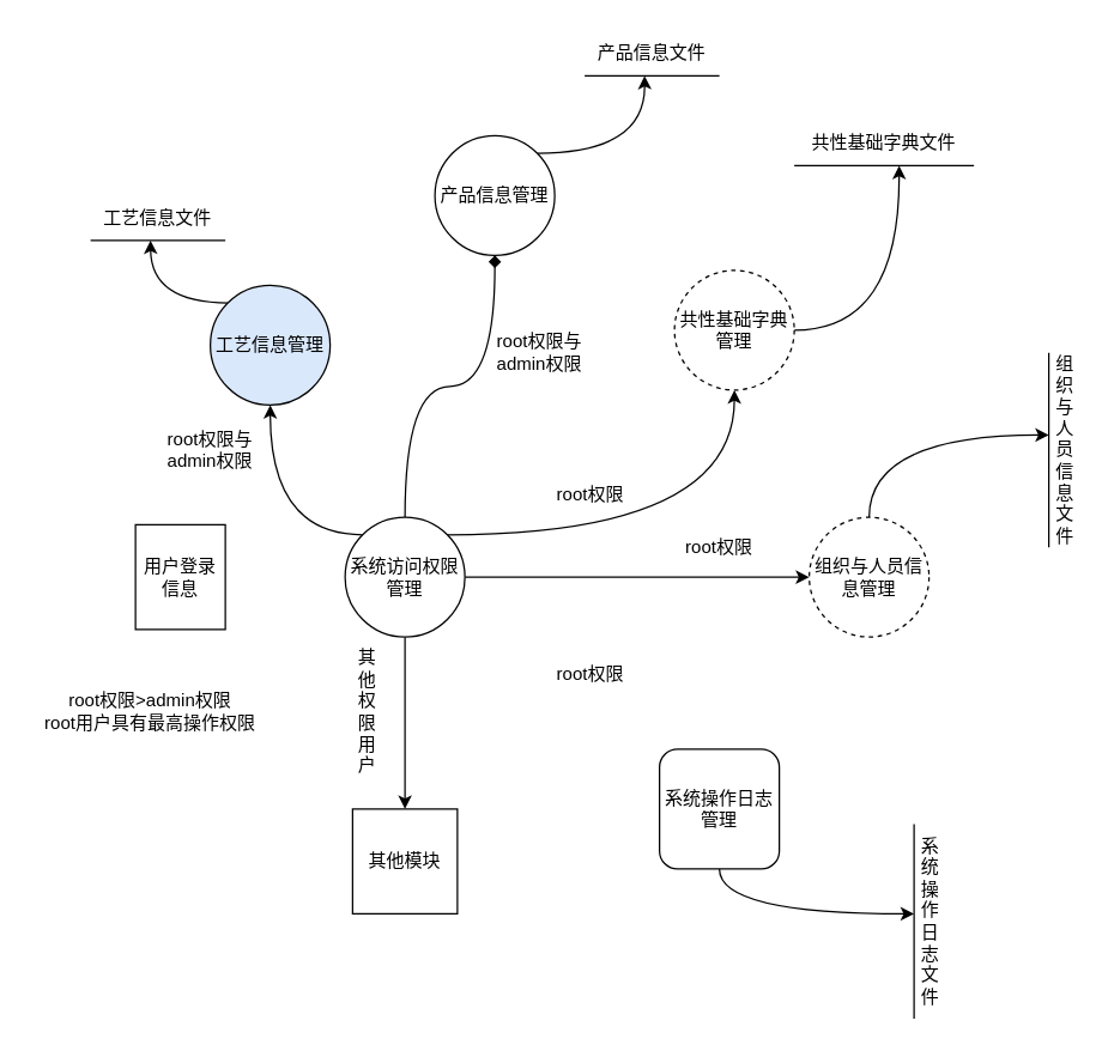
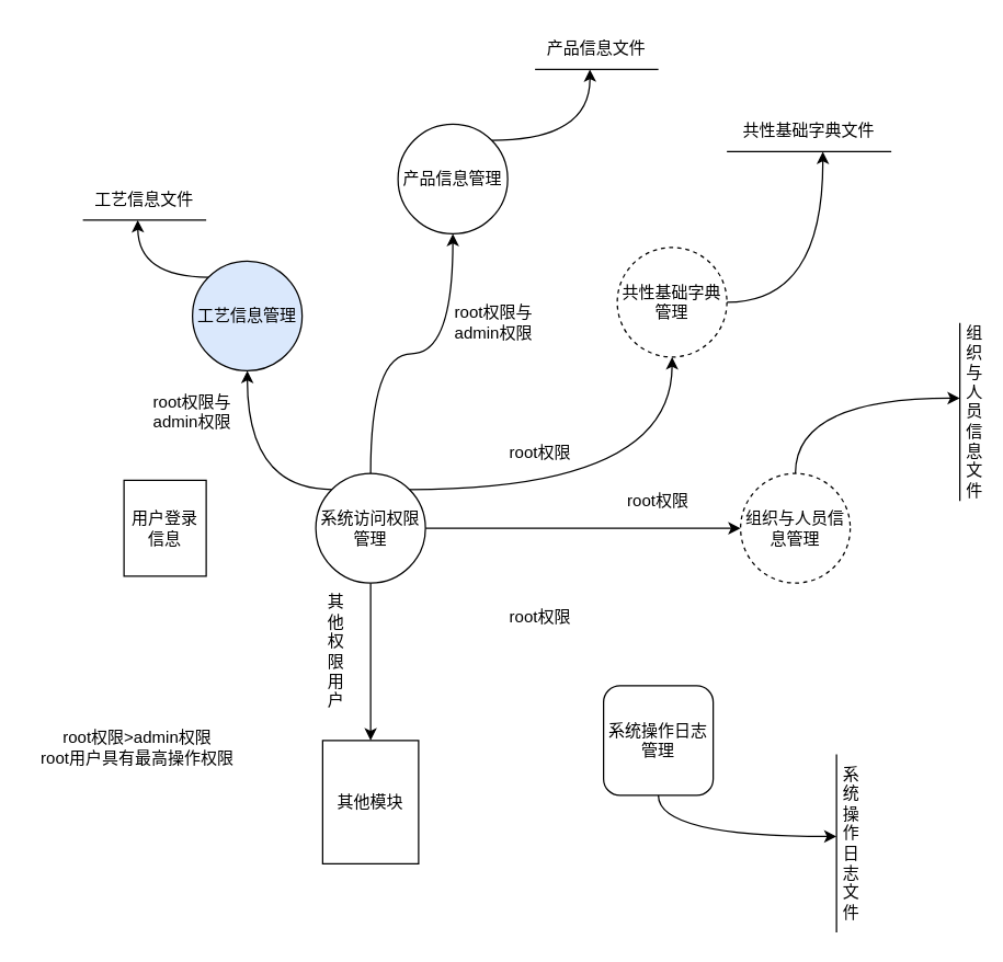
  <mxCell id="0" />
  <mxCell id="1" parent="0" />
  <mxCell id="2" value="用户登录信息" style="rounded=0;whiteSpace=wrap;html=1;" parent="1" vertex="1"><mxGeometry x="90" y="350" width="60" height="70" as="geometry" /></mxCell>
  <mxCell id="3" style="edgeStyle=orthogonalEdgeStyle;curved=1;rounded=0;orthogonalLoop=1;jettySize=auto;html=1;exitX=0.5;exitY=1;exitDx=0;exitDy=0;entryX=0.5;entryY=0;entryDx=0;entryDy=0;" parent="1" source="8" target="9" edge="1"><mxGeometry relative="1" as="geometry" /></mxCell>
  <mxCell id="4" style="edgeStyle=orthogonalEdgeStyle;curved=1;rounded=0;orthogonalLoop=1;jettySize=auto;html=1;exitX=1;exitY=0.5;exitDx=0;exitDy=0;entryX=0;entryY=0.5;entryDx=0;entryDy=0;" parent="1" source="8" target="12" edge="1"><mxGeometry relative="1" as="geometry" /></mxCell>
  <mxCell id="5" style="edgeStyle=orthogonalEdgeStyle;curved=1;rounded=0;orthogonalLoop=1;jettySize=auto;html=1;exitX=1;exitY=0;exitDx=0;exitDy=0;entryX=0.5;entryY=1;entryDx=0;entryDy=0;" parent="1" source="8" target="16" edge="1"><mxGeometry relative="1" as="geometry" /></mxCell>
- <mxCell id="6" style="edgeStyle=orthogonalEdgeStyle;curved=1;rounded=0;orthogonalLoop=1;jettySize=auto;html=1;exitX=0.5;exitY=0;exitDx=0;exitDy=0;entryX=0.5;entryY=1;entryDx=0;entryDy=0;endArrow=diamond;" parent="1" source="8" target="18" edge="1"><mxGeometry relative="1" as="geometry" /></mxCell>
+ <mxCell id="6" style="edgeStyle=orthogonalEdgeStyle;curved=1;rounded=0;orthogonalLoop=1;jettySize=auto;html=1;exitX=0.5;exitY=0;exitDx=0;exitDy=0;entryX=0.5;entryY=1;entryDx=0;entryDy=0;" parent="1" source="8" target="18" edge="1"><mxGeometry relative="1" as="geometry" /></mxCell>
  <mxCell id="7" style="edgeStyle=orthogonalEdgeStyle;curved=1;rounded=0;orthogonalLoop=1;jettySize=auto;html=1;exitX=0;exitY=0;exitDx=0;exitDy=0;entryX=0.5;entryY=1;entryDx=0;entryDy=0;" parent="1" source="8" target="20" edge="1"><mxGeometry relative="1" as="geometry" /></mxCell>
  <mxCell id="8" value="系统访问权限管理" style="ellipse;whiteSpace=wrap;html=1;aspect=fixed;" parent="1" vertex="1"><mxGeometry x="230" y="345" width="80" height="80" as="geometry" /></mxCell>
- <mxCell id="9" value="其他模块" style="rounded=0;whiteSpace=wrap;html=1;" parent="1" vertex="1"><mxGeometry x="235" y="540" width="70" height="70" as="geometry" /></mxCell>
+ <mxCell id="9" value="其他模块" style="rounded=0;whiteSpace=wrap;html=1;" parent="1" vertex="1"><mxGeometry x="235" y="540" width="70" height="90" as="geometry" /></mxCell>
  <mxCell id="10" value="其他权限用户" style="text;html=1;strokeColor=none;fillColor=none;align=center;verticalAlign=middle;whiteSpace=wrap;rounded=0;" parent="1" vertex="1"><mxGeometry x="235" y="460" width="20" height="30" as="geometry" /></mxCell>
  <mxCell id="11" style="edgeStyle=orthogonalEdgeStyle;curved=1;rounded=0;orthogonalLoop=1;jettySize=auto;html=1;exitX=0.5;exitY=0;exitDx=0;exitDy=0;" parent="1" source="12" edge="1"><mxGeometry relative="1" as="geometry"><mxPoint x="700" y="290" as="targetPoint" /><Array as="points"><mxPoint x="580" y="290" /></Array></mxGeometry></mxCell>
  <mxCell id="12" value="组织与人员信息管理" style="ellipse;whiteSpace=wrap;html=1;aspect=fixed;dashed=1;" parent="1" vertex="1"><mxGeometry x="540" y="345" width="80" height="80" as="geometry" /></mxCell>
  <mxCell id="13" style="edgeStyle=orthogonalEdgeStyle;curved=1;rounded=0;orthogonalLoop=1;jettySize=auto;html=1;exitX=0.5;exitY=1;exitDx=0;exitDy=0;" parent="1" source="14" edge="1"><mxGeometry relative="1" as="geometry"><mxPoint x="610" y="610" as="targetPoint" /><Array as="points"><mxPoint x="480" y="610" /></Array></mxGeometry></mxCell>
  <mxCell id="14" value="系统操作日志管理" style="whiteSpace=wrap;html=1;aspect=fixed;rounded=1;" parent="1" vertex="1"><mxGeometry x="440" y="500" width="80" height="80" as="geometry" /></mxCell>
  <mxCell id="15" style="edgeStyle=orthogonalEdgeStyle;curved=1;rounded=0;orthogonalLoop=1;jettySize=auto;html=1;exitX=1;exitY=0.5;exitDx=0;exitDy=0;" parent="1" source="16" edge="1"><mxGeometry relative="1" as="geometry"><mxPoint x="600" y="110" as="targetPoint" /></mxGeometry></mxCell>
  <mxCell id="16" value="共性基础字典管理" style="ellipse;whiteSpace=wrap;html=1;aspect=fixed;dashed=1;" parent="1" vertex="1"><mxGeometry x="450" y="180" width="80" height="80" as="geometry" /></mxCell>
  <mxCell id="17" style="edgeStyle=orthogonalEdgeStyle;curved=1;rounded=0;orthogonalLoop=1;jettySize=auto;html=1;exitX=1;exitY=0;exitDx=0;exitDy=0;" parent="1" source="18" edge="1"><mxGeometry relative="1" as="geometry"><mxPoint x="430" y="50" as="targetPoint" /></mxGeometry></mxCell>
  <mxCell id="18" value="产品信息管理" style="ellipse;whiteSpace=wrap;html=1;aspect=fixed;" parent="1" vertex="1"><mxGeometry x="290" y="90" width="80" height="80" as="geometry" /></mxCell>
  <mxCell id="19" style="edgeStyle=orthogonalEdgeStyle;curved=1;rounded=0;orthogonalLoop=1;jettySize=auto;html=1;exitX=0;exitY=0;exitDx=0;exitDy=0;" parent="1" source="20" edge="1"><mxGeometry relative="1" as="geometry"><mxPoint x="100" y="160" as="targetPoint" /></mxGeometry></mxCell>
  <mxCell id="20" value="工艺信息管理" style="ellipse;whiteSpace=wrap;html=1;aspect=fixed;fillColor=#dae8fc;" parent="1" vertex="1"><mxGeometry x="140" y="190" width="80" height="80" as="geometry" /></mxCell>
  <mxCell id="21" value="root权限" style="text;html=1;strokeColor=none;fillColor=none;align=center;verticalAlign=middle;whiteSpace=wrap;rounded=0;" parent="1" vertex="1"><mxGeometry x="450" y="350" width="60" height="30" as="geometry" /></mxCell>
  <mxCell id="22" value="root权限" style="text;html=1;strokeColor=none;fillColor=none;align=center;verticalAlign=middle;whiteSpace=wrap;rounded=0;" parent="1" vertex="1"><mxGeometry x="324" y="315" width="140" height="30" as="geometry" /></mxCell>
  <mxCell id="23" value="root权限与admin权限" style="text;html=1;strokeColor=none;fillColor=none;align=center;verticalAlign=middle;whiteSpace=wrap;rounded=0;" parent="1" vertex="1"><mxGeometry x="110" y="285" width="60" height="30" as="geometry" /></mxCell>
  <mxCell id="24" value="root权限与admin权限" style="text;html=1;strokeColor=none;fillColor=none;align=center;verticalAlign=middle;whiteSpace=wrap;rounded=0;" parent="1" vertex="1"><mxGeometry x="330" y="220" width="60" height="30" as="geometry" /></mxCell>
- <mxCell id="25" value="root权限&amp;gt;admin权限&lt;br&gt;root用户具有最高操作权限" style="text;html=1;strokeColor=none;fillColor=none;align=center;verticalAlign=middle;whiteSpace=wrap;rounded=0;" parent="1" vertex="1"><mxGeometry x="20" y="460" width="160" height="30" as="geometry" /></mxCell>
+ <mxCell id="25" value="root权限&amp;gt;admin权限&lt;br&gt;root用户具有最高操作权限" style="text;html=1;strokeColor=none;fillColor=none;align=center;verticalAlign=middle;whiteSpace=wrap;rounded=0;" parent="1" vertex="1"><mxGeometry x="20" y="530" width="160" height="30" as="geometry" /></mxCell>
  <mxCell id="26" value="" style="group" parent="1" vertex="1" connectable="0"><mxGeometry x="60" y="130" width="90" height="30" as="geometry" /></mxCell>
  <mxCell id="27" value="工艺信息文件" style="text;html=1;strokeColor=none;fillColor=none;align=center;verticalAlign=middle;whiteSpace=wrap;rounded=0;" parent="26" vertex="1"><mxGeometry width="90" height="30" as="geometry" /></mxCell>
  <mxCell id="28" value="" style="endArrow=none;html=1;rounded=0;entryX=1;entryY=1;entryDx=0;entryDy=0;exitX=0;exitY=1;exitDx=0;exitDy=0;" parent="26" source="27" target="27" edge="1"><mxGeometry width="50" height="50" relative="1" as="geometry"><mxPoint x="-30" y="80" as="sourcePoint" /><mxPoint x="20" y="30" as="targetPoint" /></mxGeometry></mxCell>
  <mxCell id="29" value="" style="group" parent="1" vertex="1" connectable="0"><mxGeometry x="390" y="20" width="90" height="30" as="geometry" /></mxCell>
  <mxCell id="30" value="产品信息文件" style="text;html=1;strokeColor=none;fillColor=none;align=center;verticalAlign=middle;whiteSpace=wrap;rounded=0;" parent="29" vertex="1"><mxGeometry width="90" height="30" as="geometry" /></mxCell>
  <mxCell id="31" value="" style="endArrow=none;html=1;rounded=0;entryX=1;entryY=1;entryDx=0;entryDy=0;exitX=0;exitY=1;exitDx=0;exitDy=0;" parent="29" source="30" target="30" edge="1"><mxGeometry width="50" height="50" relative="1" as="geometry"><mxPoint x="-30" y="80" as="sourcePoint" /><mxPoint x="20" y="30" as="targetPoint" /></mxGeometry></mxCell>
  <mxCell id="32" value="" style="group" parent="1" vertex="1" connectable="0"><mxGeometry x="530" y="80" width="120" height="30" as="geometry" /></mxCell>
  <mxCell id="33" value="共性基础字典文件" style="text;html=1;strokeColor=none;fillColor=none;align=center;verticalAlign=middle;whiteSpace=wrap;rounded=0;" parent="32" vertex="1"><mxGeometry width="120" height="30" as="geometry" /></mxCell>
  <mxCell id="34" value="" style="endArrow=none;html=1;rounded=0;entryX=1;entryY=1;entryDx=0;entryDy=0;exitX=0;exitY=1;exitDx=0;exitDy=0;" parent="32" source="33" target="33" edge="1"><mxGeometry width="50" height="50" relative="1" as="geometry"><mxPoint x="-40" y="80" as="sourcePoint" /><mxPoint x="26.667" y="30" as="targetPoint" /></mxGeometry></mxCell>
  <mxCell id="35" value="" style="group" parent="1" vertex="1" connectable="0"><mxGeometry x="700" y="235" width="10" height="130" as="geometry" /></mxCell>
  <mxCell id="36" value="组织与人员信息文件" style="text;html=1;strokeColor=none;fillColor=none;align=center;verticalAlign=middle;whiteSpace=wrap;rounded=0;" parent="35" vertex="1"><mxGeometry x="10" y="50" height="30" as="geometry" /></mxCell>
  <mxCell id="37" value="" style="endArrow=none;html=1;rounded=0;curved=1;" parent="35" edge="1"><mxGeometry width="50" height="50" relative="1" as="geometry"><mxPoint y="130" as="sourcePoint" /><mxPoint as="targetPoint" /></mxGeometry></mxCell>
  <mxCell id="38" value="" style="group" parent="1" vertex="1" connectable="0"><mxGeometry x="610" y="550" width="10" height="130" as="geometry" /></mxCell>
  <mxCell id="39" value="系统操作日志文件" style="text;html=1;strokeColor=none;fillColor=none;align=center;verticalAlign=middle;whiteSpace=wrap;rounded=0;" parent="38" vertex="1"><mxGeometry x="10" y="50" height="30" as="geometry" /></mxCell>
  <mxCell id="40" value="" style="endArrow=none;html=1;rounded=0;curved=1;" parent="38" edge="1"><mxGeometry width="50" height="50" relative="1" as="geometry"><mxPoint y="130" as="sourcePoint" /><mxPoint as="targetPoint" /></mxGeometry></mxCell>
  <mxCell id="41" value="root权限" style="text;html=1;strokeColor=none;fillColor=none;align=center;verticalAlign=middle;whiteSpace=wrap;rounded=0;" vertex="1" parent="1"><mxGeometry x="364" y="435" width="60" height="30" as="geometry" /></mxCell>
